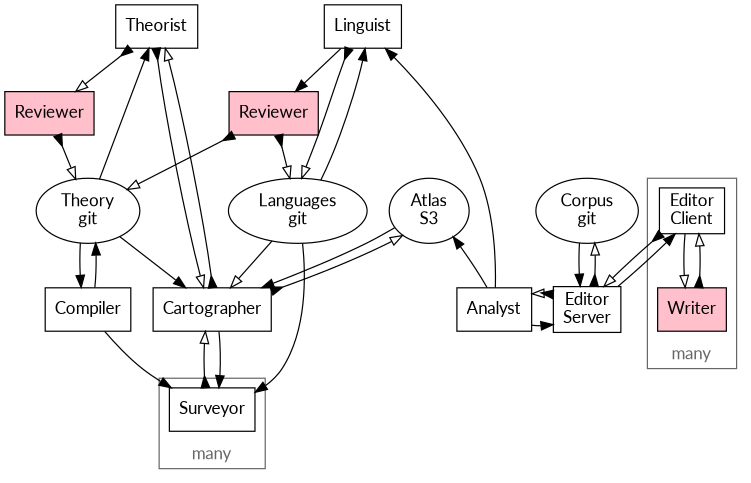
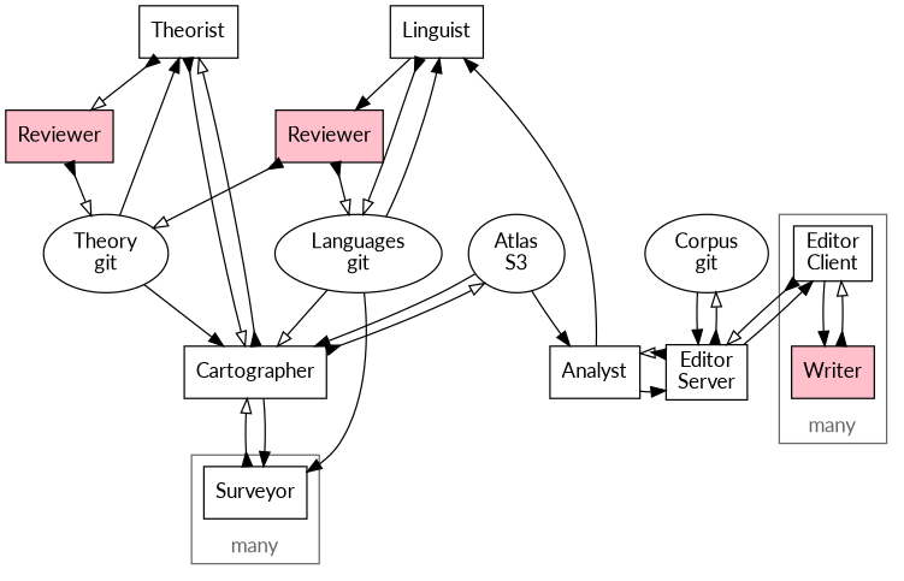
  digraph {
    fontname=Lato
    node [fontname=Lato shape=box]
    edge [arrowhead=normal arrowtail=inv dir=forward fontname=Lato]
    Theorist
    Linguist
    n3 [fillcolor=pink label=Reviewer style=filled]
    n4 [fillcolor=pink label=Reviewer style=filled]
    n5 [label="Languages\ngit" shape=ellipse]
    n6 [label="Theory\ngit" shape=ellipse]
    n7 [label="Atlas\nS3" shape=ellipse]
    n8 [label="Corpus\ngit" shape=ellipse]
    Cartographer
    Analyst
    n11 [label="Editor\nServer"]
    Surveyor
    n13 [label="Editor\nClient"]
    Writer [fillcolor=pink style=filled]
-   Compiler
    subgraph sub_1 {
      rank=min
      Theorist
      Linguist
    }
    subgraph sub_2 {
      n3
      n4
    }
    subgraph sub_3 {
      rank=same
      n5
      n6
      n7
      n8
    }
    subgraph sub_4 {
      rank=same
      Cartographer
      Analyst
      n11
    }
    subgraph cluster_5 {
      color="#666666"
      fontcolor="#666666"
      label=many
      labelloc=b
      Surveyor
    }
    subgraph cluster_6 {
      color="#666666"
      fontcolor="#666666"
      label=many
      labelloc=b
      n13
      Writer
    }
    Theorist -> n3 [arrowhead=empty dir=both]
    Theorist -> Cartographer [arrowhead=empty dir=both]
    Linguist -> n4
    Linguist -> n5 [arrowhead=empty dir=both]
    n3 -> n6 [arrowhead=empty dir=both]
    n4 -> n5 [arrowhead=empty dir=both]
    n4 -> n6 [arrowhead=empty dir=both]
    n5 -> Linguist
    n5 -> Cartographer [arrowhead=empty arrowtail=""]
    n5 -> Surveyor [arrowtail=""]
    n6 -> Theorist [arrowtail=""]
    n6 -> Cartographer [arrowtail=""]
-   n6 -> Compiler [arrowtail=""]
    n7 -> Cartographer [arrowtail=""]
-   Analyst -> n7
+   n7 -> Analyst
    n8 -> n11
    Cartographer -> Theorist [arrowhead=empty dir=both]
    Cartographer -> n7 [arrowhead=empty dir=both]
    Cartographer -> Surveyor [arrowtail=""]
    Analyst -> Linguist
    Analyst -> n11
    n11 -> n8 [arrowhead=empty dir=both]
    n11 -> Analyst [arrowhead=empty dir=both]
    n11 -> n13
    Surveyor -> Cartographer [arrowhead=empty dir=both]
    n13 -> n11 [arrowhead=empty dir=both]
-   n13 -> Writer [arrowhead=empty]
+   n13 -> Writer
    Writer -> n13 [arrowhead=empty dir=both]
-   Compiler -> n6 [arrowtail=""]
-   Compiler -> Surveyor [arrowtail=""]
  }
